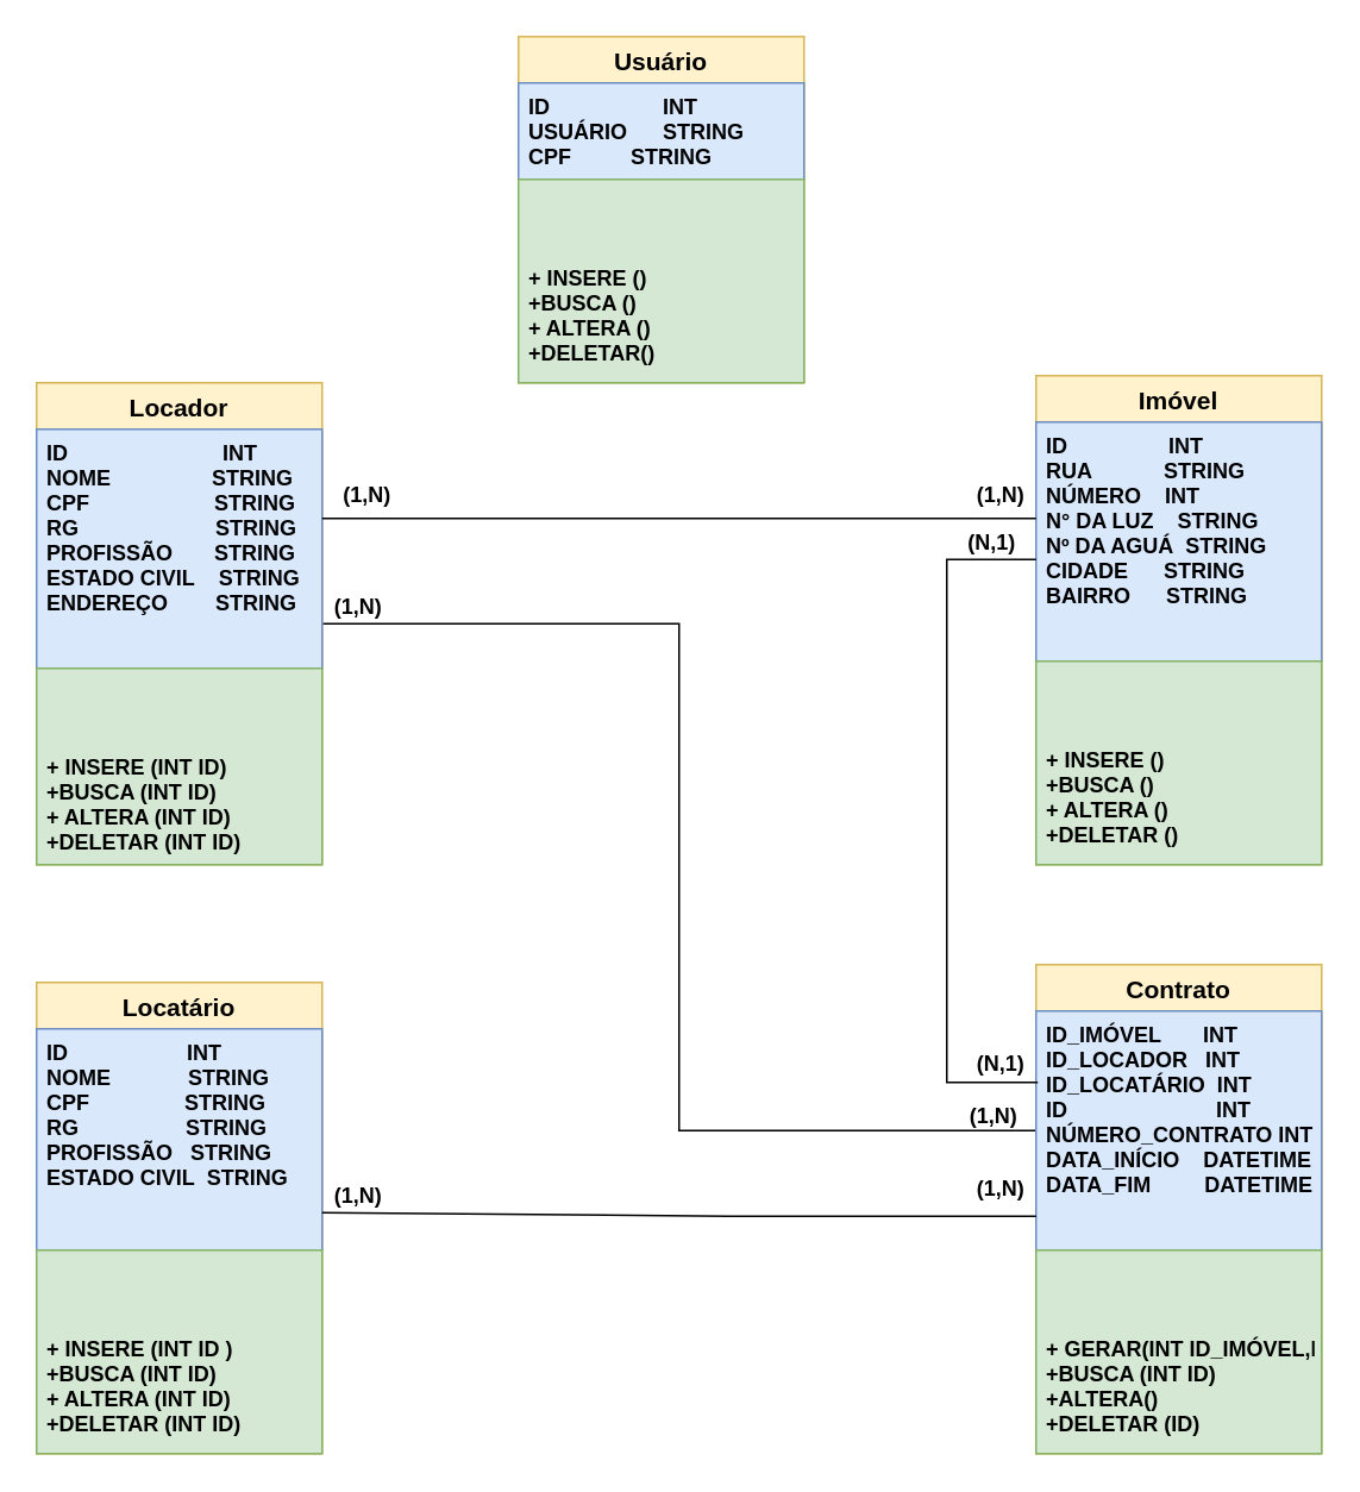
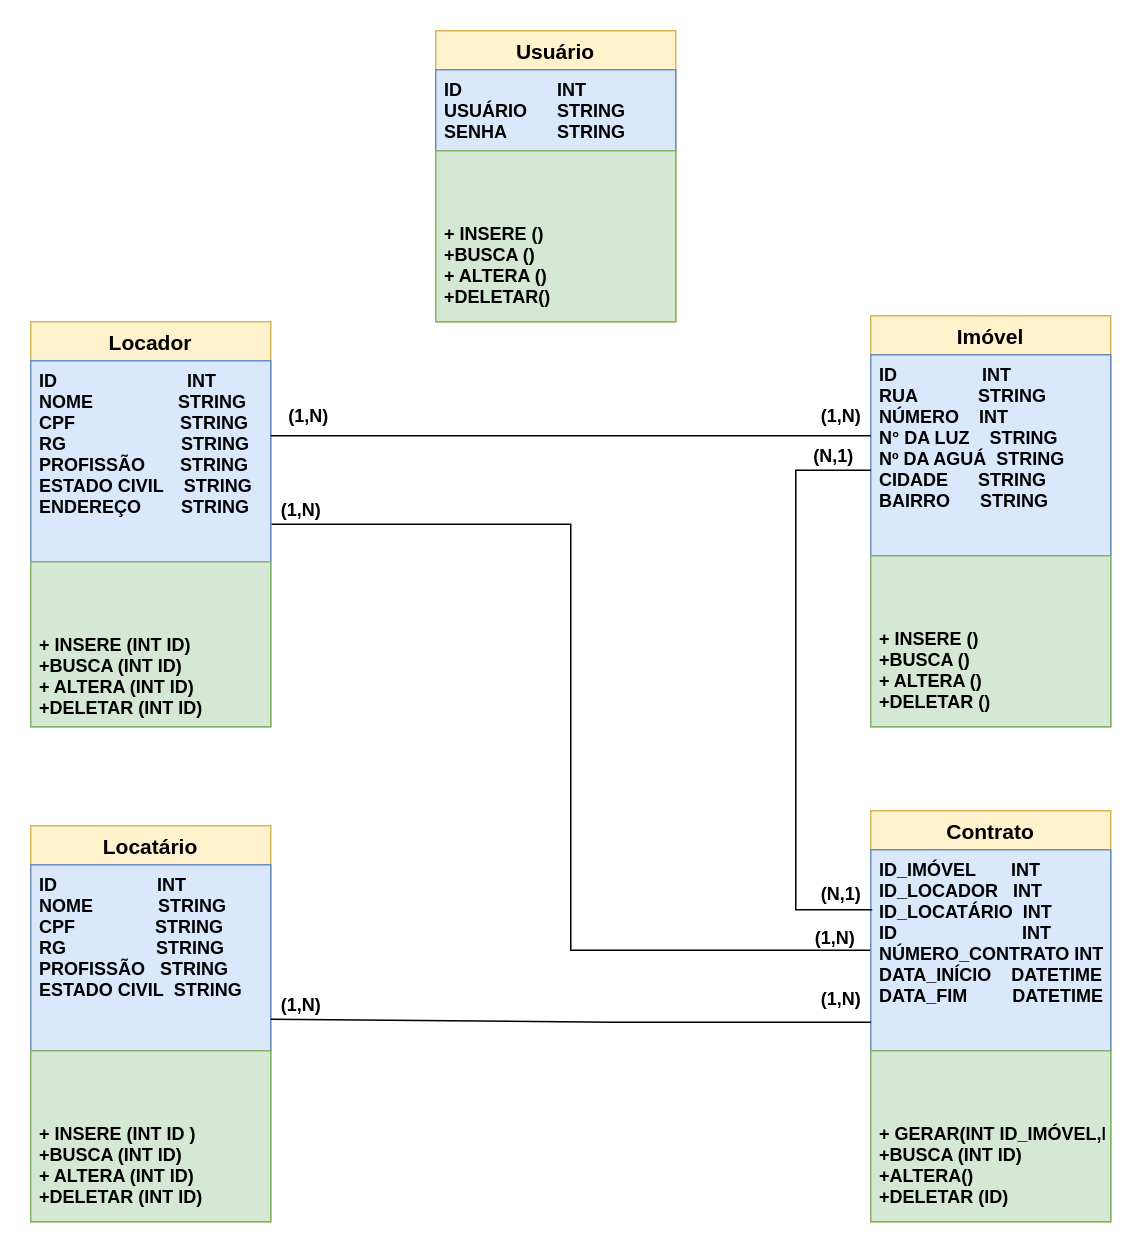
  <mxCell id="0" />
  <mxCell id="1" parent="0" />
  <mxCell id="2" value="Usuário" style="swimlane;fontStyle=1;childLayout=stackLayout;horizontal=1;startSize=26;horizontalStack=0;resizeParent=1;resizeParentMax=0;resizeLast=0;collapsible=1;marginBottom=0;align=center;fontSize=14;fillColor=#fff2cc;strokeColor=#d6b656;" parent="1" vertex="1"><mxGeometry x="290" y="20" width="160" height="194" as="geometry" /></mxCell>
- <mxCell id="3" value="ID                   INT&#10;USUÁRIO      STRING&#10;CPF          STRING&#10;&#10;&#10;&#10;&#10;" style="text;strokeColor=#6c8ebf;fillColor=#dae8fc;spacingLeft=4;spacingRight=4;overflow=hidden;rotatable=0;points=[[0,0.5],[1,0.5]];portConstraint=eastwest;fontSize=12;fontStyle=1" parent="2" vertex="1"><mxGeometry y="26" width="160" height="54" as="geometry" /></mxCell>
+ <mxCell id="3" value="ID                   INT&#10;USUÁRIO      STRING&#10;SENHA          STRING&#10;&#10;&#10;&#10;&#10;" style="text;strokeColor=#6c8ebf;fillColor=#dae8fc;spacingLeft=4;spacingRight=4;overflow=hidden;rotatable=0;points=[[0,0.5],[1,0.5]];portConstraint=eastwest;fontSize=12;fontStyle=1" parent="2" vertex="1"><mxGeometry y="26" width="160" height="54" as="geometry" /></mxCell>
  <mxCell id="4" value="&#10;&#10;&#10;+ INSERE ()&#10;+BUSCA ()&#10;+ ALTERA ()&#10;+DELETAR()" style="text;strokeColor=#82b366;fillColor=#d5e8d4;spacingLeft=4;spacingRight=4;overflow=hidden;rotatable=0;points=[[0,0.5],[1,0.5]];portConstraint=eastwest;fontSize=12;fontStyle=1" parent="2" vertex="1"><mxGeometry y="80" width="160" height="114" as="geometry" /></mxCell>
  <mxCell id="5" value="Locatário" style="swimlane;fontStyle=1;childLayout=stackLayout;horizontal=1;startSize=26;horizontalStack=0;resizeParent=1;resizeParentMax=0;resizeLast=0;collapsible=1;marginBottom=0;align=center;fontSize=14;fillColor=#fff2cc;strokeColor=#d6b656;" parent="1" vertex="1"><mxGeometry x="20" y="550" width="160" height="264" as="geometry" /></mxCell>
  <mxCell id="6" value="ID                    INT&#10;NOME             STRING&#10;CPF                STRING&#10;RG                  STRING&#10;PROFISSÃO   STRING&#10;ESTADO CIVIL  STRING&#10;" style="text;strokeColor=#6c8ebf;fillColor=#dae8fc;spacingLeft=4;spacingRight=4;overflow=hidden;rotatable=0;points=[[0,0.5],[1,0.5]];portConstraint=eastwest;fontSize=12;fontStyle=1" parent="5" vertex="1"><mxGeometry y="26" width="160" height="124" as="geometry" /></mxCell>
  <mxCell id="7" value="&#10;&#10;&#10;+ INSERE (INT ID )&#10;+BUSCA (INT ID)&#10;+ ALTERA (INT ID)&#10;+DELETAR (INT ID)" style="text;strokeColor=#82b366;fillColor=#d5e8d4;spacingLeft=4;spacingRight=4;overflow=hidden;rotatable=0;points=[[0,0.5],[1,0.5]];portConstraint=eastwest;fontSize=12;fontStyle=1" parent="5" vertex="1"><mxGeometry y="150" width="160" height="114" as="geometry" /></mxCell>
  <mxCell id="8" style="edgeStyle=orthogonalEdgeStyle;rounded=0;orthogonalLoop=1;jettySize=auto;html=1;exitX=1;exitY=0.5;exitDx=0;exitDy=0;entryX=0;entryY=0.5;entryDx=0;entryDy=0;endArrow=none;endFill=0;" parent="1" source="9" target="16" edge="1"><mxGeometry relative="1" as="geometry" /></mxCell>
  <mxCell id="9" value="Locador" style="swimlane;fontStyle=1;childLayout=stackLayout;horizontal=1;startSize=26;horizontalStack=0;resizeParent=1;resizeParentMax=0;resizeLast=0;collapsible=1;marginBottom=0;align=center;fontSize=14;fillColor=#fff2cc;strokeColor=#d6b656;" parent="1" vertex="1"><mxGeometry x="20" y="214" width="160" height="270" as="geometry" /></mxCell>
  <mxCell id="10" value="ID                          INT&#10;NOME                 STRING&#10;CPF                     STRING&#10;RG                       STRING&#10;PROFISSÃO       STRING&#10;ESTADO CIVIL    STRING&#10;ENDEREÇO        STRING" style="text;strokeColor=#6c8ebf;fillColor=#dae8fc;spacingLeft=4;spacingRight=4;overflow=hidden;rotatable=0;points=[[0,0.5],[1,0.5]];portConstraint=eastwest;fontSize=12;fontStyle=1" parent="9" vertex="1"><mxGeometry y="26" width="160" height="134" as="geometry" /></mxCell>
  <mxCell id="11" value="&#10;&#10;&#10;+ INSERE (INT ID)&#10;+BUSCA (INT ID)&#10;+ ALTERA (INT ID)&#10;+DELETAR (INT ID)" style="text;strokeColor=#82b366;fillColor=#d5e8d4;spacingLeft=4;spacingRight=4;overflow=hidden;rotatable=0;points=[[0,0.5],[1,0.5]];portConstraint=eastwest;fontSize=12;fontStyle=1" parent="9" vertex="1"><mxGeometry y="160" width="160" height="110" as="geometry" /></mxCell>
  <mxCell id="12" value="Imóvel" style="swimlane;fontStyle=1;childLayout=stackLayout;horizontal=1;startSize=26;horizontalStack=0;resizeParent=1;resizeParentMax=0;resizeLast=0;collapsible=1;marginBottom=0;align=center;fontSize=14;fillColor=#fff2cc;strokeColor=#d6b656;" parent="1" vertex="1"><mxGeometry x="580" y="210" width="160" height="274" as="geometry" /></mxCell>
  <mxCell id="13" value="ID                 INT &#10;RUA            STRING&#10;NÚMERO    INT &#10;N° DA LUZ    STRING&#10;Nº DA AGUÁ  STRING&#10;CIDADE      STRING&#10;BAIRRO      STRING" style="text;strokeColor=#6c8ebf;fillColor=#dae8fc;spacingLeft=4;spacingRight=4;overflow=hidden;rotatable=0;points=[[0,0.5],[1,0.5]];portConstraint=eastwest;fontSize=12;fontStyle=1" parent="12" vertex="1"><mxGeometry y="26" width="160" height="134" as="geometry" /></mxCell>
  <mxCell id="14" value="&#10;&#10;&#10;+ INSERE ()&#10;+BUSCA ()&#10;+ ALTERA ()&#10;+DELETAR ()" style="text;strokeColor=#82b366;fillColor=#d5e8d4;spacingLeft=4;spacingRight=4;overflow=hidden;rotatable=0;points=[[0,0.5],[1,0.5]];portConstraint=eastwest;fontSize=12;fontStyle=1" parent="12" vertex="1"><mxGeometry y="160" width="160" height="114" as="geometry" /></mxCell>
  <mxCell id="15" value="Contrato" style="swimlane;fontStyle=1;childLayout=stackLayout;horizontal=1;startSize=26;horizontalStack=0;resizeParent=1;resizeParentMax=0;resizeLast=0;collapsible=1;marginBottom=0;align=center;fontSize=14;fillColor=#fff2cc;strokeColor=#d6b656;" parent="1" vertex="1"><mxGeometry x="580" y="540" width="160" height="274" as="geometry" /></mxCell>
  <mxCell id="16" value="ID_IMÓVEL       INT&#10;ID_LOCADOR   INT&#10;ID_LOCATÁRIO  INT&#10;ID                         INT&#10;NÚMERO_CONTRATO INT&#10;DATA_INÍCIO    DATETIME&#10;DATA_FIM         DATETIME" style="text;strokeColor=#6c8ebf;fillColor=#dae8fc;spacingLeft=4;spacingRight=4;overflow=hidden;rotatable=0;points=[[0,0.5],[1,0.5]];portConstraint=eastwest;fontSize=12;fontStyle=1" parent="15" vertex="1"><mxGeometry y="26" width="160" height="134" as="geometry" /></mxCell>
  <mxCell id="17" value="&#10;&#10;&#10;+ GERAR(INT ID_IMÓVEL,INT ID_LOCADOR , INT ID_LOCATÁRIO)&#10;+BUSCA (INT ID)&#10;+ALTERA()&#10;+DELETAR (ID)" style="text;strokeColor=#82b366;fillColor=#d5e8d4;spacingLeft=4;spacingRight=4;overflow=hidden;rotatable=0;points=[[0,0.5],[1,0.5]];portConstraint=eastwest;fontSize=12;fontStyle=1" parent="15" vertex="1"><mxGeometry y="160" width="160" height="114" as="geometry" /></mxCell>
  <mxCell id="18" value="" style="endArrow=none;html=1;rounded=0;exitX=1;exitY=0.373;exitDx=0;exitDy=0;exitPerimeter=0;entryX=0;entryY=0.403;entryDx=0;entryDy=0;entryPerimeter=0;" parent="1" source="10" target="13" edge="1"><mxGeometry width="50" height="50" relative="1" as="geometry"><mxPoint x="330" y="290" as="sourcePoint" /><mxPoint x="420" y="290" as="targetPoint" /></mxGeometry></mxCell>
  <mxCell id="19" value="&lt;b&gt;(1,N)&lt;/b&gt;" style="text;html=1;align=center;verticalAlign=middle;resizable=0;points=[];autosize=1;strokeColor=none;fillColor=none;" parent="1" vertex="1"><mxGeometry x="180" y="262" width="50" height="30" as="geometry" /></mxCell>
  <mxCell id="20" value="&lt;b&gt;(1,N)&lt;/b&gt;" style="text;html=1;align=center;verticalAlign=middle;resizable=0;points=[];autosize=1;strokeColor=none;fillColor=none;" parent="1" vertex="1"><mxGeometry x="535" y="262" width="50" height="30" as="geometry" /></mxCell>
  <mxCell id="21" value="" style="endArrow=none;html=1;rounded=0;entryX=0;entryY=0.328;entryDx=0;entryDy=0;entryPerimeter=0;exitX=1;exitY=0.339;exitDx=0;exitDy=0;exitPerimeter=0;" parent="1" edge="1"><mxGeometry width="50" height="50" relative="1" as="geometry"><mxPoint x="180" y="679.036" as="sourcePoint" /><mxPoint x="580" y="680.952" as="targetPoint" /><Array as="points"><mxPoint x="408" y="681" /></Array></mxGeometry></mxCell>
  <mxCell id="22" value="&lt;b&gt;(1,N)&lt;/b&gt;" style="text;html=1;align=center;verticalAlign=middle;resizable=0;points=[];autosize=1;strokeColor=none;fillColor=none;" parent="1" vertex="1"><mxGeometry x="175" y="655" width="50" height="30" as="geometry" /></mxCell>
  <mxCell id="23" value="&lt;b&gt;(1,N)&lt;/b&gt;" style="text;html=1;align=center;verticalAlign=middle;resizable=0;points=[];autosize=1;strokeColor=none;fillColor=none;" parent="1" vertex="1"><mxGeometry x="535" y="651" width="50" height="30" as="geometry" /></mxCell>
  <mxCell id="24" style="edgeStyle=orthogonalEdgeStyle;rounded=0;orthogonalLoop=1;jettySize=auto;html=1;exitX=0;exitY=0.5;exitDx=0;exitDy=0;entryX=0.006;entryY=0.224;entryDx=0;entryDy=0;entryPerimeter=0;endArrow=none;endFill=0;" parent="1" edge="1"><mxGeometry relative="1" as="geometry"><mxPoint x="580" y="313" as="sourcePoint" /><mxPoint x="580.96" y="606.016" as="targetPoint" /><Array as="points"><mxPoint x="530" y="313" /><mxPoint x="530" y="606" /></Array></mxGeometry></mxCell>
  <mxCell id="25" value="&lt;b&gt;(1,N)&lt;/b&gt;" style="text;html=1;align=center;verticalAlign=middle;resizable=0;points=[];autosize=1;strokeColor=none;fillColor=none;" parent="1" vertex="1"><mxGeometry x="175" y="325" width="50" height="30" as="geometry" /></mxCell>
  <mxCell id="26" value="&lt;b&gt;(1,N)&lt;/b&gt;" style="text;html=1;align=center;verticalAlign=middle;resizable=0;points=[];autosize=1;strokeColor=none;fillColor=none;" parent="1" vertex="1"><mxGeometry x="531" y="610" width="50" height="30" as="geometry" /></mxCell>
  <mxCell id="27" value="&lt;b&gt;(N,1)&lt;/b&gt;" style="text;html=1;align=center;verticalAlign=middle;resizable=0;points=[];autosize=1;strokeColor=none;fillColor=none;" parent="1" vertex="1"><mxGeometry x="530" y="289" width="50" height="30" as="geometry" /></mxCell>
  <mxCell id="28" value="&lt;b&gt;(N,1)&lt;/b&gt;" style="text;html=1;align=center;verticalAlign=middle;resizable=0;points=[];autosize=1;strokeColor=none;fillColor=none;" parent="1" vertex="1"><mxGeometry x="535" y="581" width="50" height="30" as="geometry" /></mxCell>
